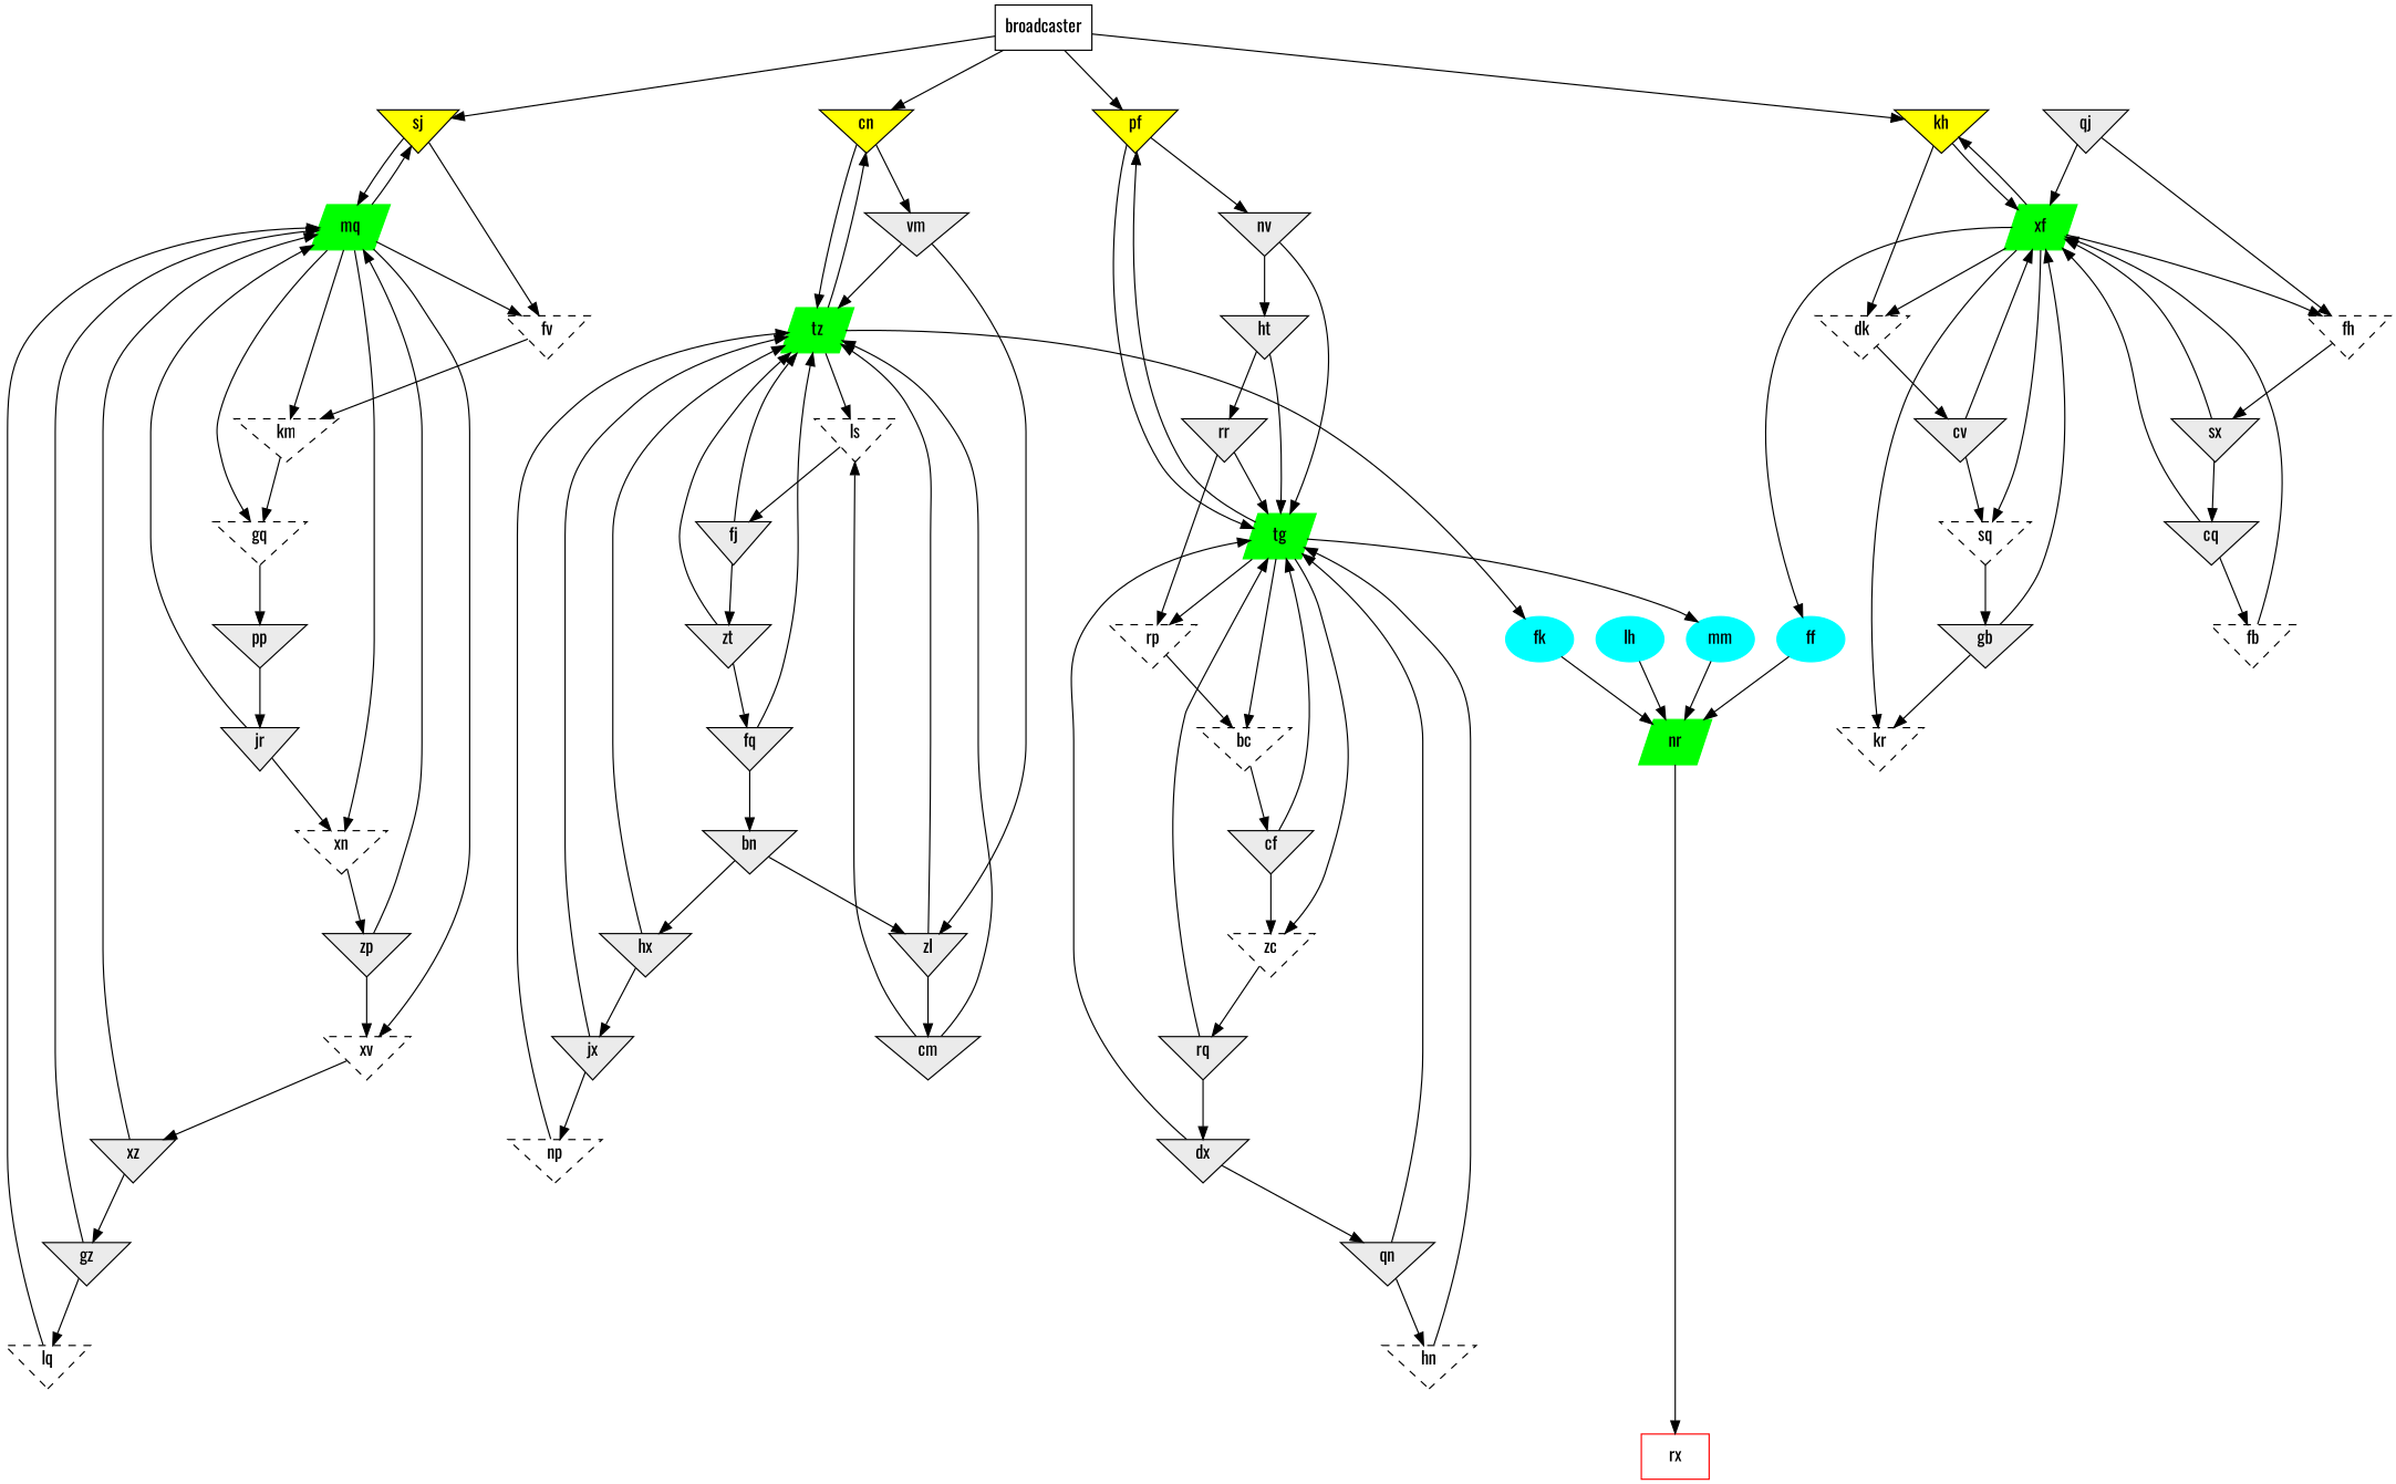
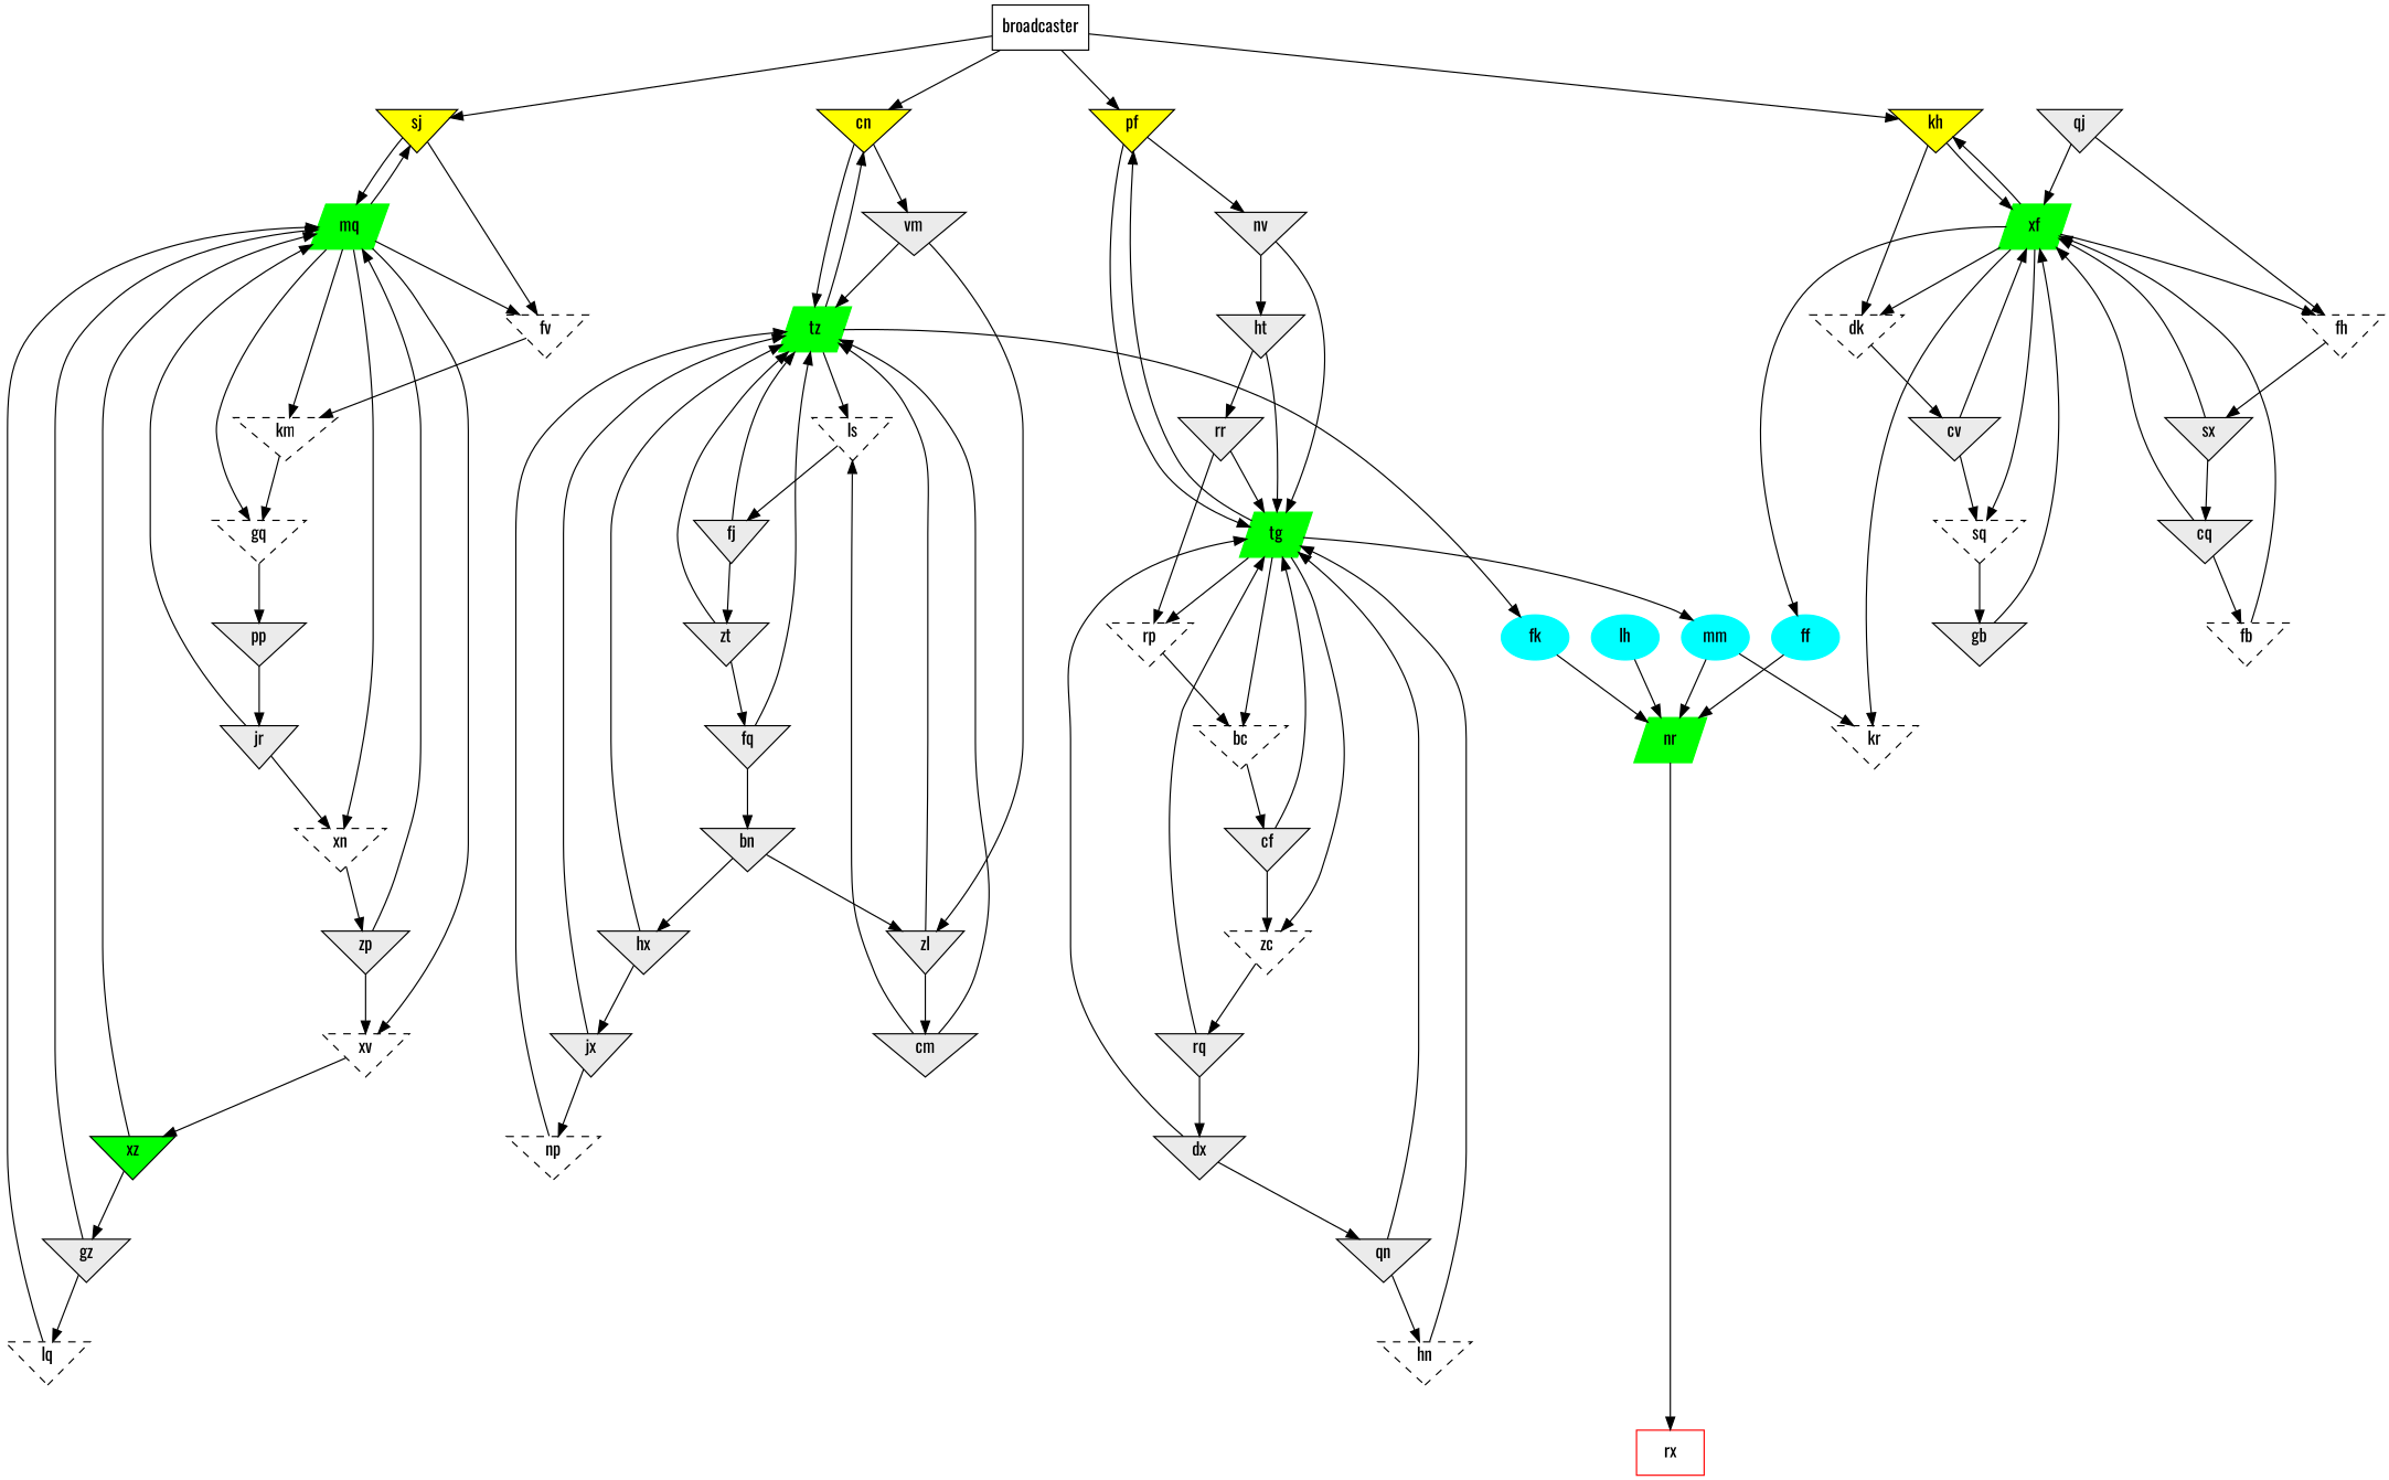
  digraph {
    fontname=Oswald
    node [fontname=Oswald shape=invtriangle style=filled fillcolor=gray92]
    edge [fontname=Oswald]
    broadcaster [shape=box style="" fillcolor=""]
    rx [color=red shape=box style="" fillcolor=""]
    lh [color=cyan shape=ellipse fillcolor=""]
    fk [color=cyan shape=ellipse fillcolor=""]
    mm [color=cyan shape=ellipse fillcolor=""]
    ff [color=cyan shape=ellipse fillcolor=""]
    sj [fillcolor=yellow]
    cn [fillcolor=yellow]
    pf [fillcolor=yellow]
    kh [fillcolor=yellow]
    nr [color=green shape=parallelogram fillcolor=""]
    mq [color=green shape=parallelogram fillcolor=""]
    jr
    xn [fillcolor=yellow style=dashed]
    gq [fillcolor=yellow style=dashed]
    km [fillcolor=yellow style=dashed]
    fv [fillcolor=yellow style=dashed]
    xv [fillcolor=yellow style=dashed]
    zp
    pp
-   xz
+   xz [fillcolor=green]
    tz [color=green shape=parallelogram fillcolor=""]
    zl
    cm
    ls [fillcolor=yellow style=dashed]
    fj
    vm
    hx
    jx
    np [style=dashed]
    zt
    tg [color=green shape=parallelogram fillcolor=""]
    nv
    xf [color=green shape=parallelogram fillcolor=""]
    dk [fillcolor=yellow style=dashed]
    zc [fillcolor=yellow style=dashed]
    bc [fillcolor=yellow style=dashed]
    rp [fillcolor=yellow style=dashed]
    ht
    kr [fillcolor=yellow style=dashed]
    sq [fillcolor=yellow style=dashed]
    fh [fillcolor=yellow style=dashed]
    cv
    gz
    lq [style=dashed]
    gb
    sx
    rq
    dx
    qn
    qj
    fb [style=dashed]
    cf
    rr
    cq
    hn [style=dashed]
    fq
    bn
    subgraph sub_1 {
      rank=source
      broadcaster
    }
    subgraph sub_2 {
      rank=sink
      rx
    }
    subgraph sub_3 {
      rank=same
      lh
      fk
      mm
      ff
    }
    broadcaster -> sj
    broadcaster -> cn
    broadcaster -> pf
    broadcaster -> kh
    lh -> nr
    fk -> nr
    mm -> nr
    ff -> nr
    sj -> mq
    sj -> fv
    cn -> tz
    cn -> vm
    pf -> tg
    pf -> nv
    kh -> xf
    kh -> dk
    nr -> rx
    mq -> sj
    mq -> xn
    mq -> gq
    mq -> km
    mq -> fv
    mq -> xv
    jr -> mq
    jr -> xn
    xn -> zp
    gq -> pp
    km -> gq
    fv -> km
    xv -> xz
    zp -> mq
    zp -> xv
    pp -> jr
    xz -> mq
    xz -> gz
    tz -> fk
    tz -> cn
    tz -> ls
    zl -> tz
    zl -> cm
    cm -> tz
    cm -> ls
    ls -> fj
    fj -> tz
    fj -> zt
    vm -> tz
    vm -> zl
    hx -> tz
    hx -> jx
    jx -> tz
    jx -> np
    np -> tz
    zt -> tz
    zt -> fq
    tg -> mm
    tg -> pf
    tg -> zc
    tg -> bc
    tg -> rp
    nv -> tg
    nv -> ht
    xf -> ff
    xf -> kh
    xf -> dk
    xf -> kr
    xf -> sq
    xf -> fh
    dk -> cv
    zc -> rq
    bc -> cf
    rp -> bc
    ht -> tg
    ht -> rr
    sq -> gb
    fh -> sx
    cv -> xf
    cv -> sq
    gz -> mq
    gz -> lq
    lq -> mq
    gb -> xf
-   gb -> kr
+   mm -> kr
    sx -> xf
    sx -> cq
    rq -> tg
    rq -> dx
    dx -> tg
    dx -> qn
    qn -> tg
    qn -> hn
    qj -> xf
    qj -> fh
    fb -> xf
    cf -> tg
    cf -> zc
    rr -> tg
    rr -> rp
    cq -> xf
    cq -> fb
    hn -> tg
    fq -> tz
    fq -> bn
    bn -> zl
    bn -> hx
  }
